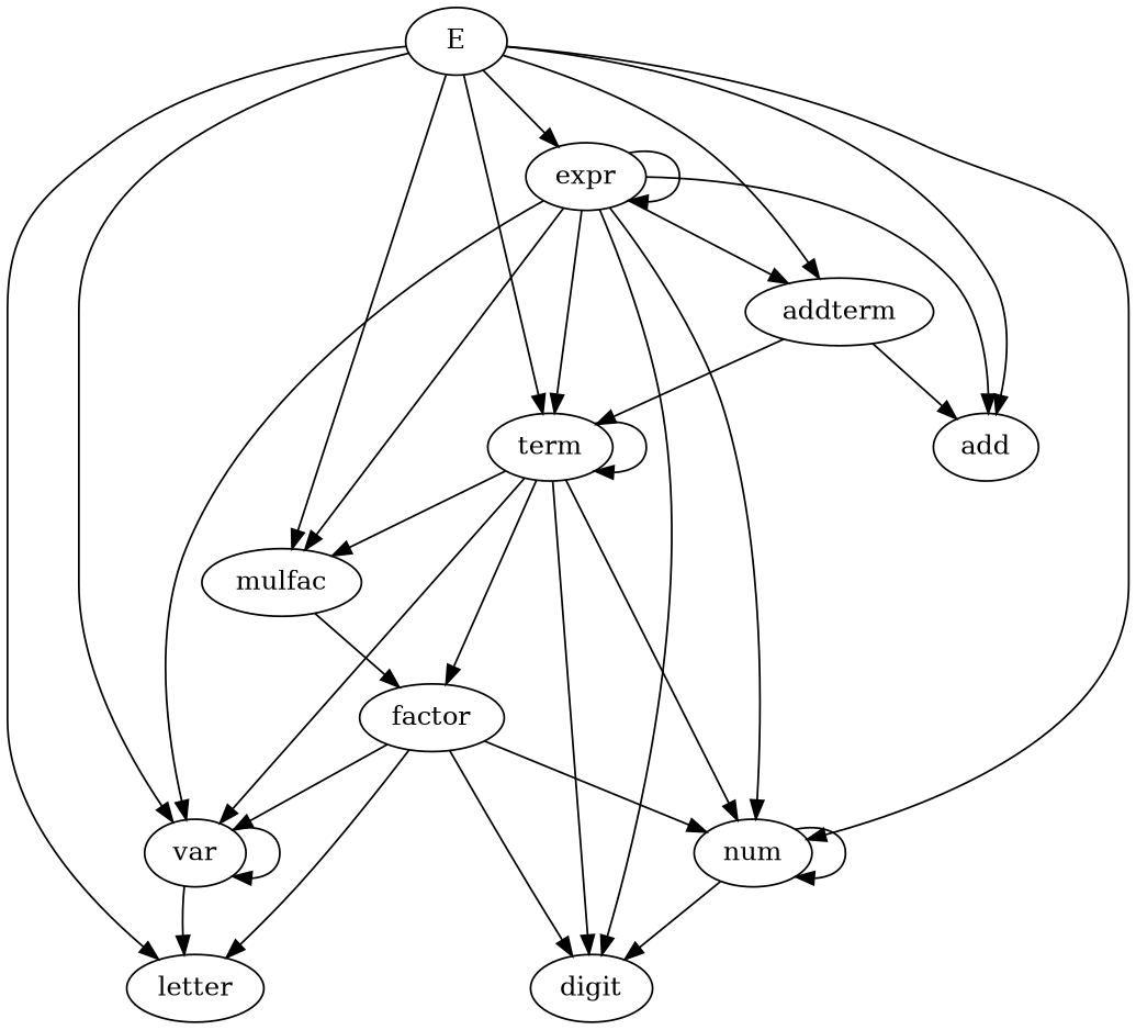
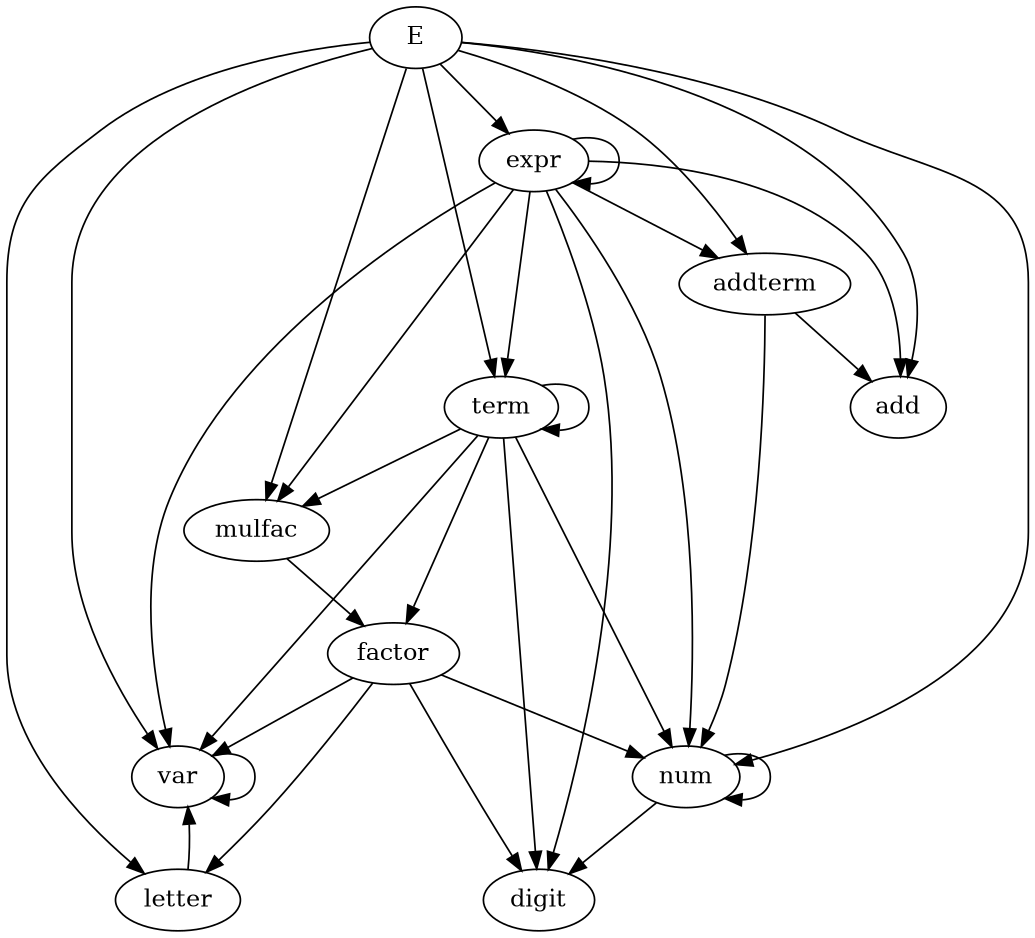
  digraph {
    E
    num
    var
    letter
    term
    mulfac
    expr
    addterm
    add
    digit
    factor
    E -> num
    E -> var
    E -> letter
    E -> term
    E -> mulfac
    E -> expr
    E -> addterm
    E -> add
    num -> num
    num -> digit
    var -> var
-   var -> letter
+   letter -> var
    term -> num
    term -> var
    term -> term
    term -> mulfac
    term -> digit
    term -> factor
    mulfac -> factor
    expr -> num
    expr -> var
    expr -> term
    expr -> mulfac
    expr -> expr
    expr -> addterm
    expr -> add
    expr -> digit
-   addterm -> term
+   addterm -> num
    addterm -> add
    factor -> num
    factor -> var
    factor -> letter
    factor -> digit
  }
